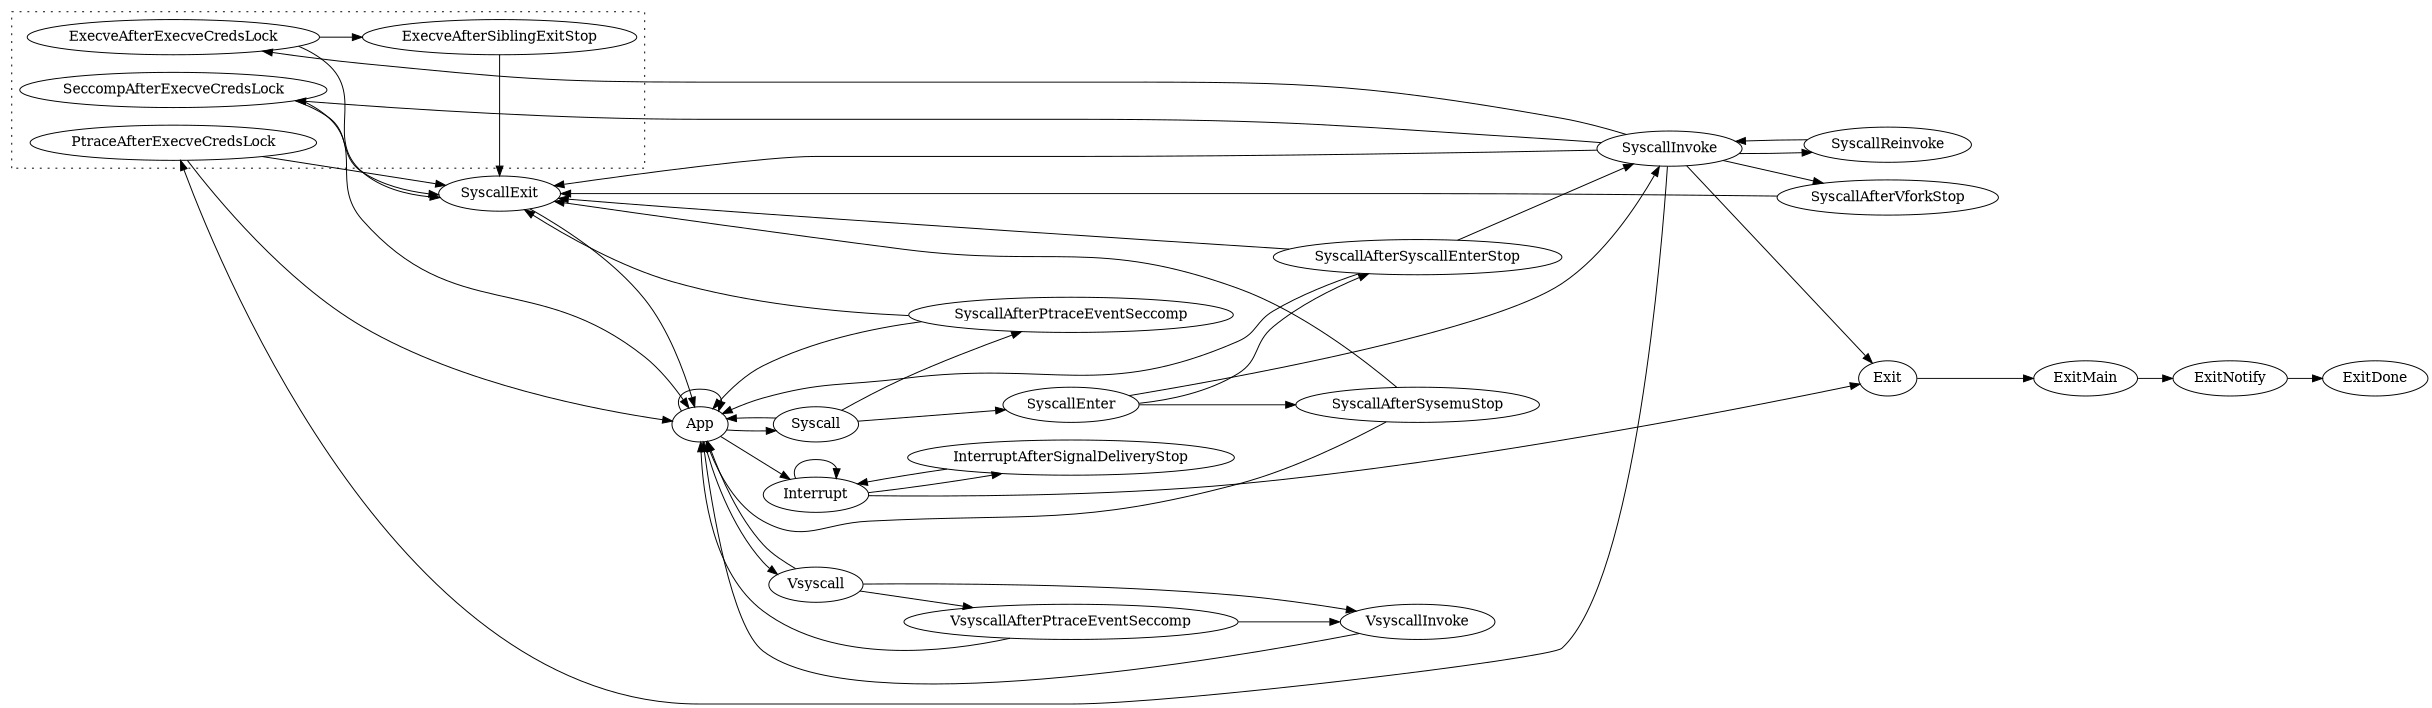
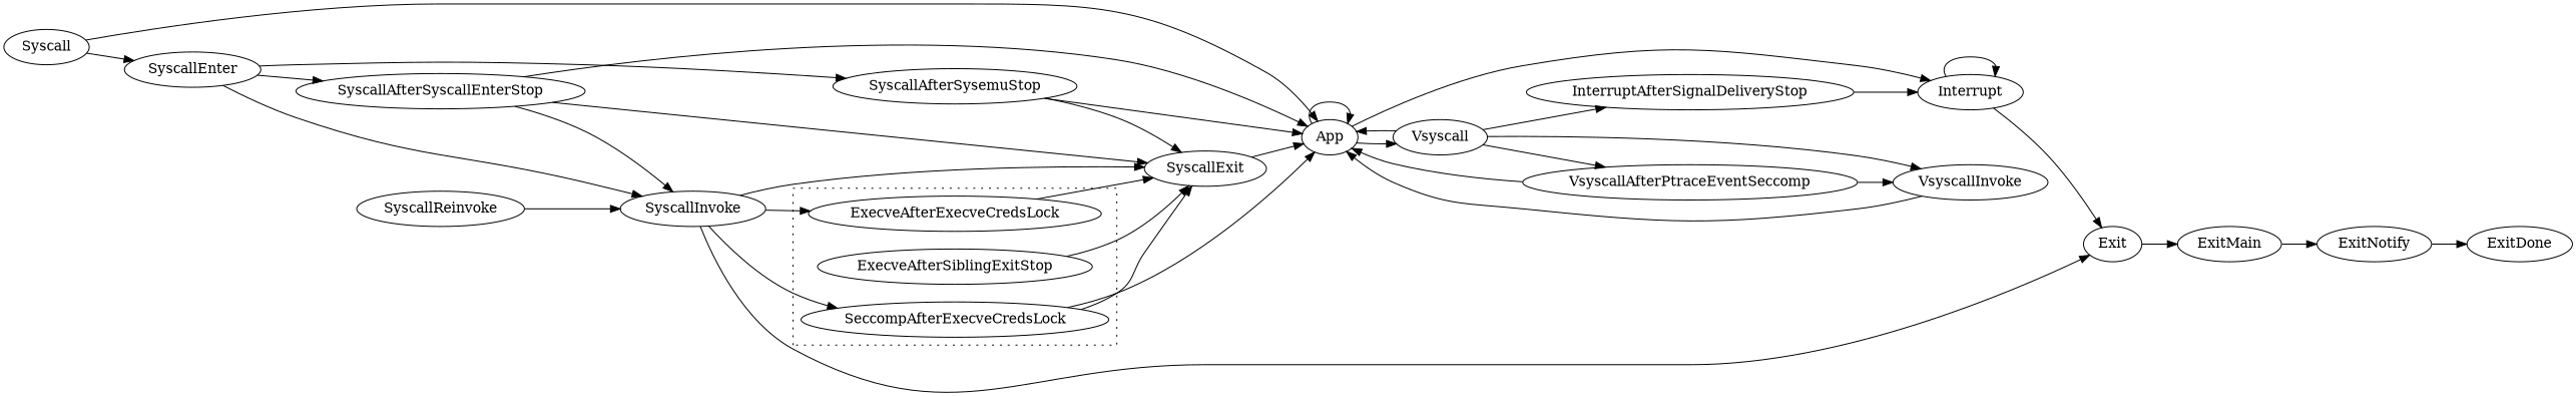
  digraph {
    rankdir=LR
    ExecveAfterExecveCredsLock
    ExecveAfterSiblingExitStop
-   PtraceAfterExecveCredsLock
    SeccompAfterExecveCredsLock
    SyscallExit
    App
    Interrupt
    Syscall
    Vsyscall
    InterruptAfterSignalDeliveryStop
    Exit
-   SyscallAfterPtraceEventSeccomp
    SyscallEnter
    VsyscallAfterPtraceEventSeccomp
    VsyscallInvoke
    ExitMain
    SyscallAfterSyscallEnterStop
    SyscallAfterSysemuStop
    SyscallInvoke
-   SyscallAfterVforkStop
    SyscallReinvoke
    ExitNotify
    ExitDone
    subgraph cluster_1 {
      style=dotted
      ExecveAfterExecveCredsLock
      ExecveAfterSiblingExitStop
-     PtraceAfterExecveCredsLock
      SeccompAfterExecveCredsLock
    }
-   ExecveAfterExecveCredsLock -> ExecveAfterSiblingExitStop
    ExecveAfterExecveCredsLock -> SyscallExit
    ExecveAfterSiblingExitStop -> SyscallExit
-   PtraceAfterExecveCredsLock -> SyscallExit
-   PtraceAfterExecveCredsLock -> App
    SeccompAfterExecveCredsLock -> SyscallExit
    SeccompAfterExecveCredsLock -> App
    SyscallExit -> App
    App -> App
    App -> Interrupt
-   App -> Syscall
    App -> Vsyscall
    Interrupt -> Interrupt
-   Interrupt -> InterruptAfterSignalDeliveryStop
+   Vsyscall -> InterruptAfterSignalDeliveryStop
    Interrupt -> Exit
    Syscall -> App
-   Syscall -> SyscallAfterPtraceEventSeccomp
    Syscall -> SyscallEnter
    Vsyscall -> App
    Vsyscall -> VsyscallAfterPtraceEventSeccomp
    Vsyscall -> VsyscallInvoke
    InterruptAfterSignalDeliveryStop -> Interrupt
    Exit -> ExitMain
-   SyscallAfterPtraceEventSeccomp -> SyscallExit
-   SyscallAfterPtraceEventSeccomp -> App
    SyscallEnter -> SyscallAfterSyscallEnterStop
    SyscallEnter -> SyscallAfterSysemuStop
    SyscallEnter -> SyscallInvoke
    VsyscallAfterPtraceEventSeccomp -> App
    VsyscallAfterPtraceEventSeccomp -> VsyscallInvoke
    VsyscallInvoke -> App
    ExitMain -> ExitNotify
    SyscallAfterSyscallEnterStop -> SyscallExit
    SyscallAfterSyscallEnterStop -> App
    SyscallAfterSyscallEnterStop -> SyscallInvoke
    SyscallAfterSysemuStop -> SyscallExit
    SyscallAfterSysemuStop -> App
    SyscallInvoke -> ExecveAfterExecveCredsLock
-   SyscallInvoke -> PtraceAfterExecveCredsLock
    SyscallInvoke -> SeccompAfterExecveCredsLock
    SyscallInvoke -> SyscallExit
    SyscallInvoke -> Exit
-   SyscallInvoke -> SyscallAfterVforkStop
-   SyscallInvoke -> SyscallReinvoke
-   SyscallAfterVforkStop -> SyscallExit
    SyscallReinvoke -> SyscallInvoke
    ExitNotify -> ExitDone
  }
